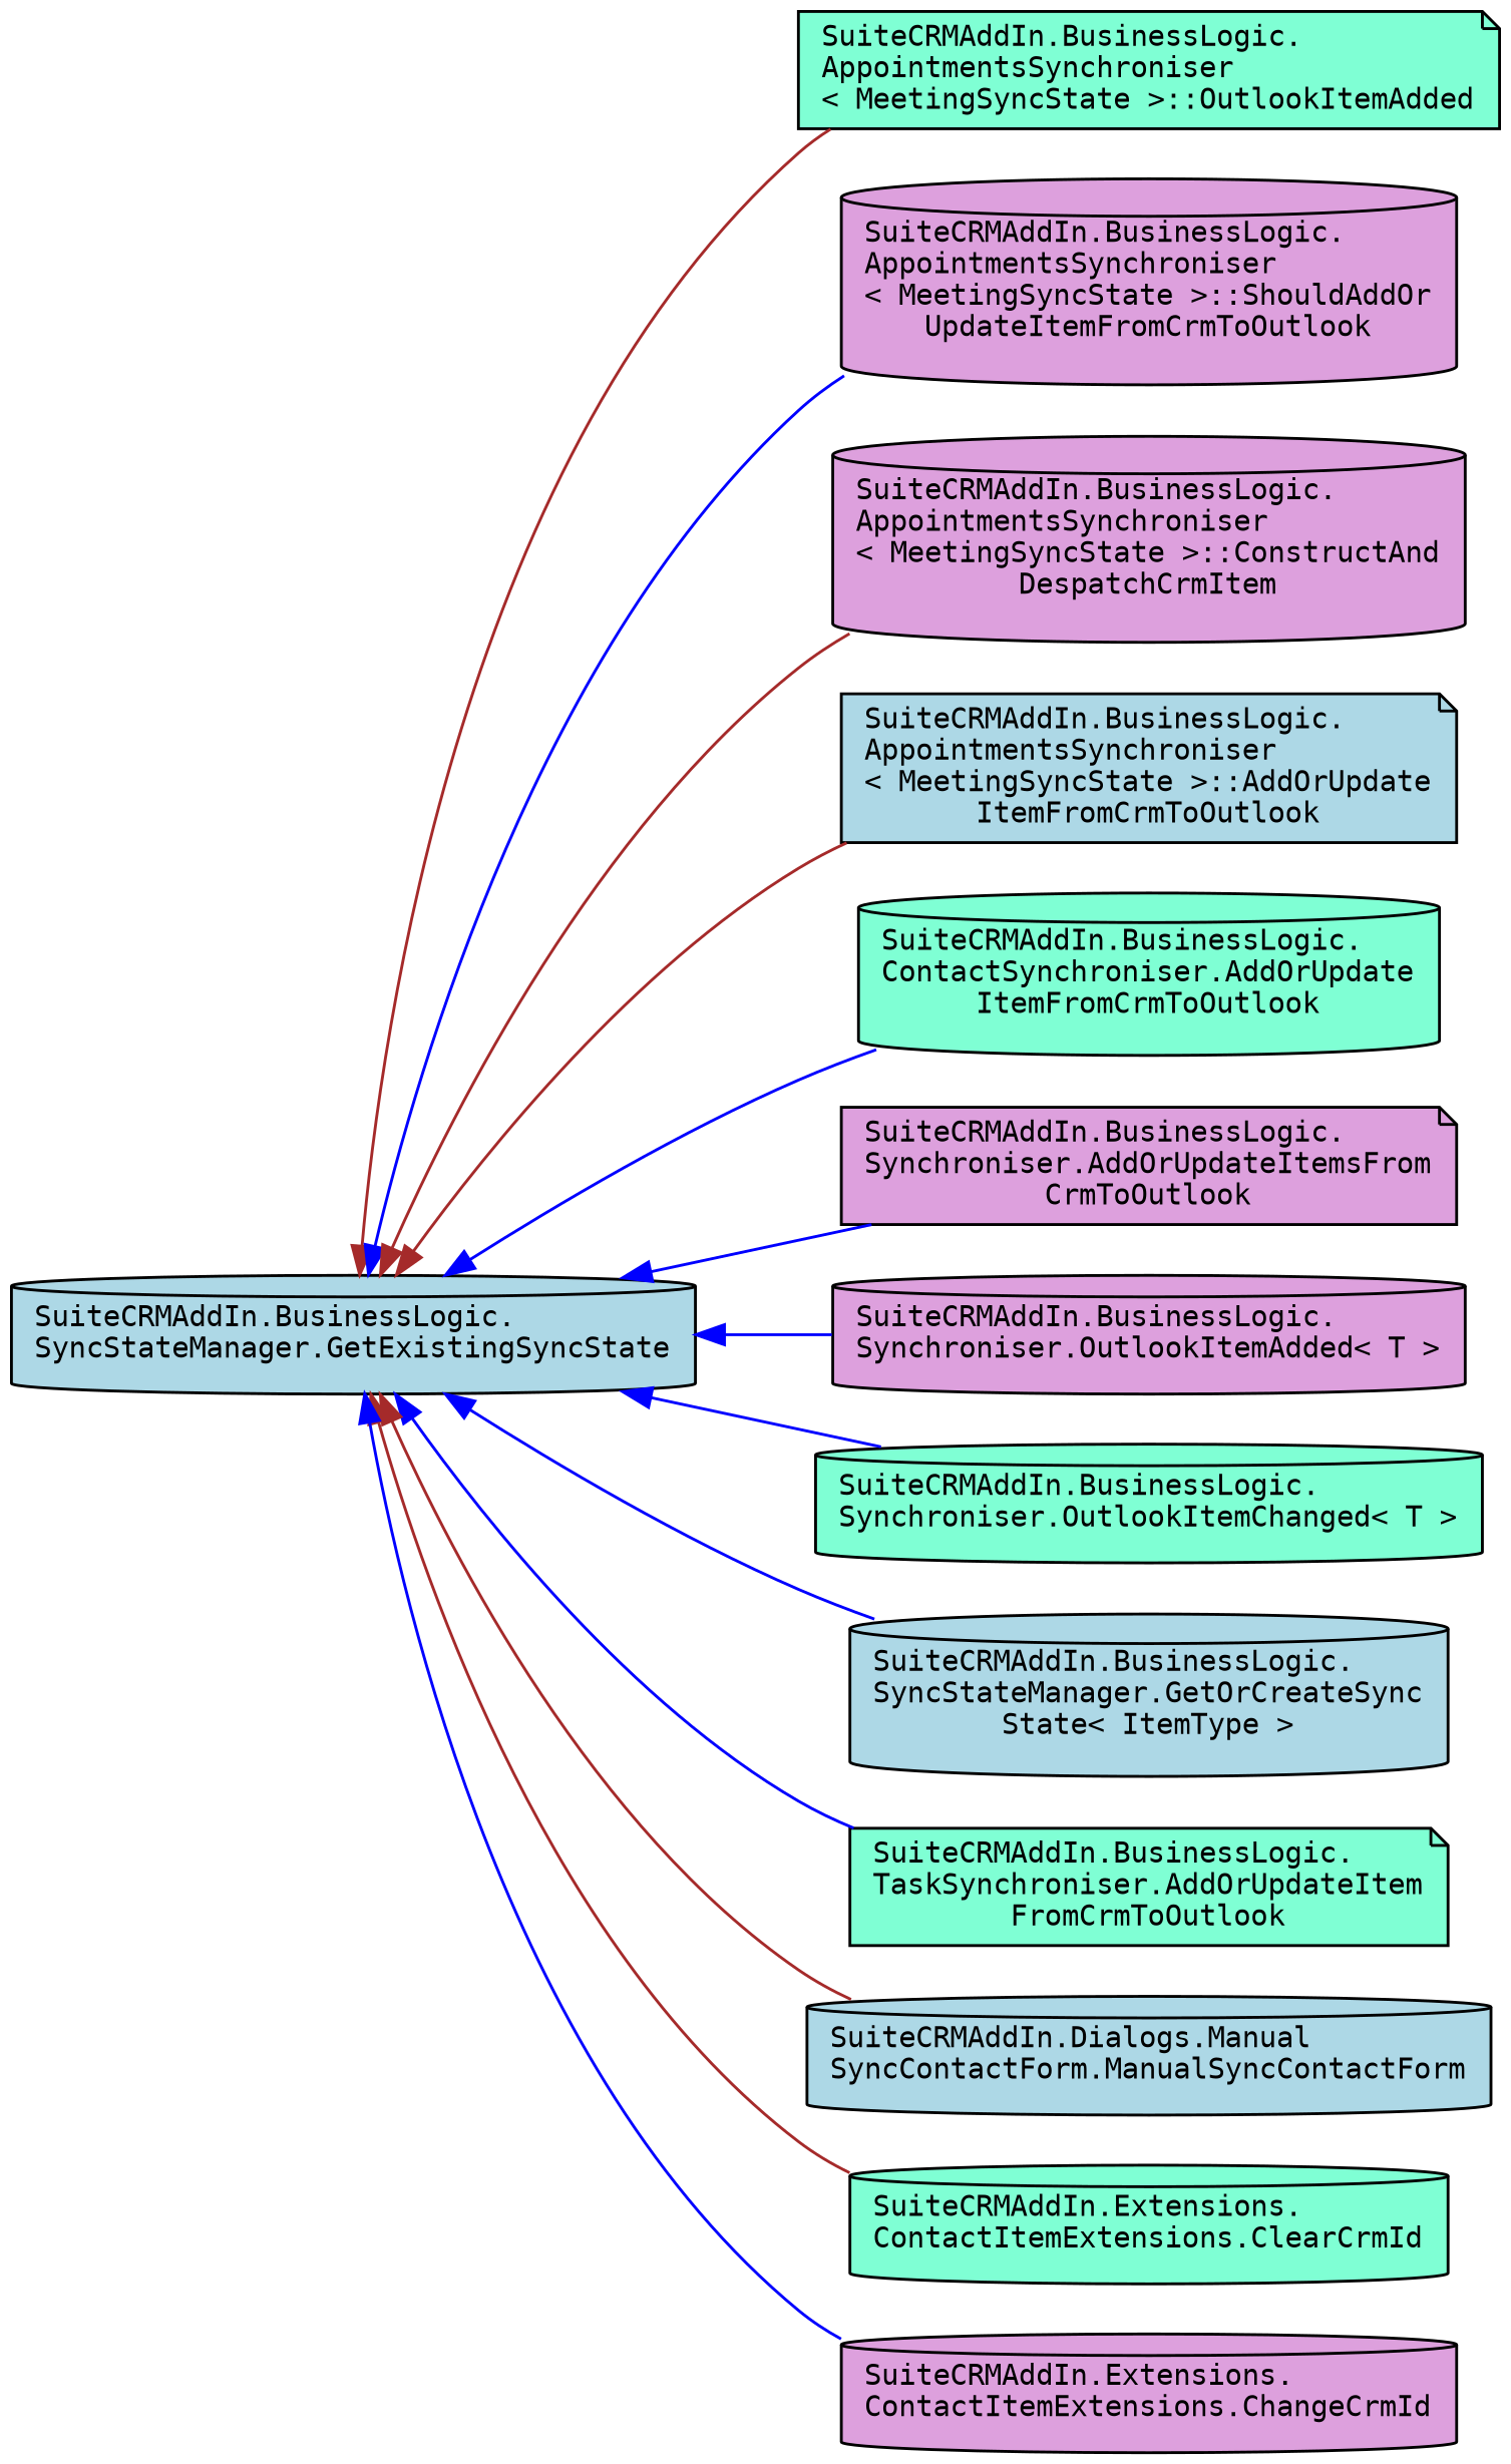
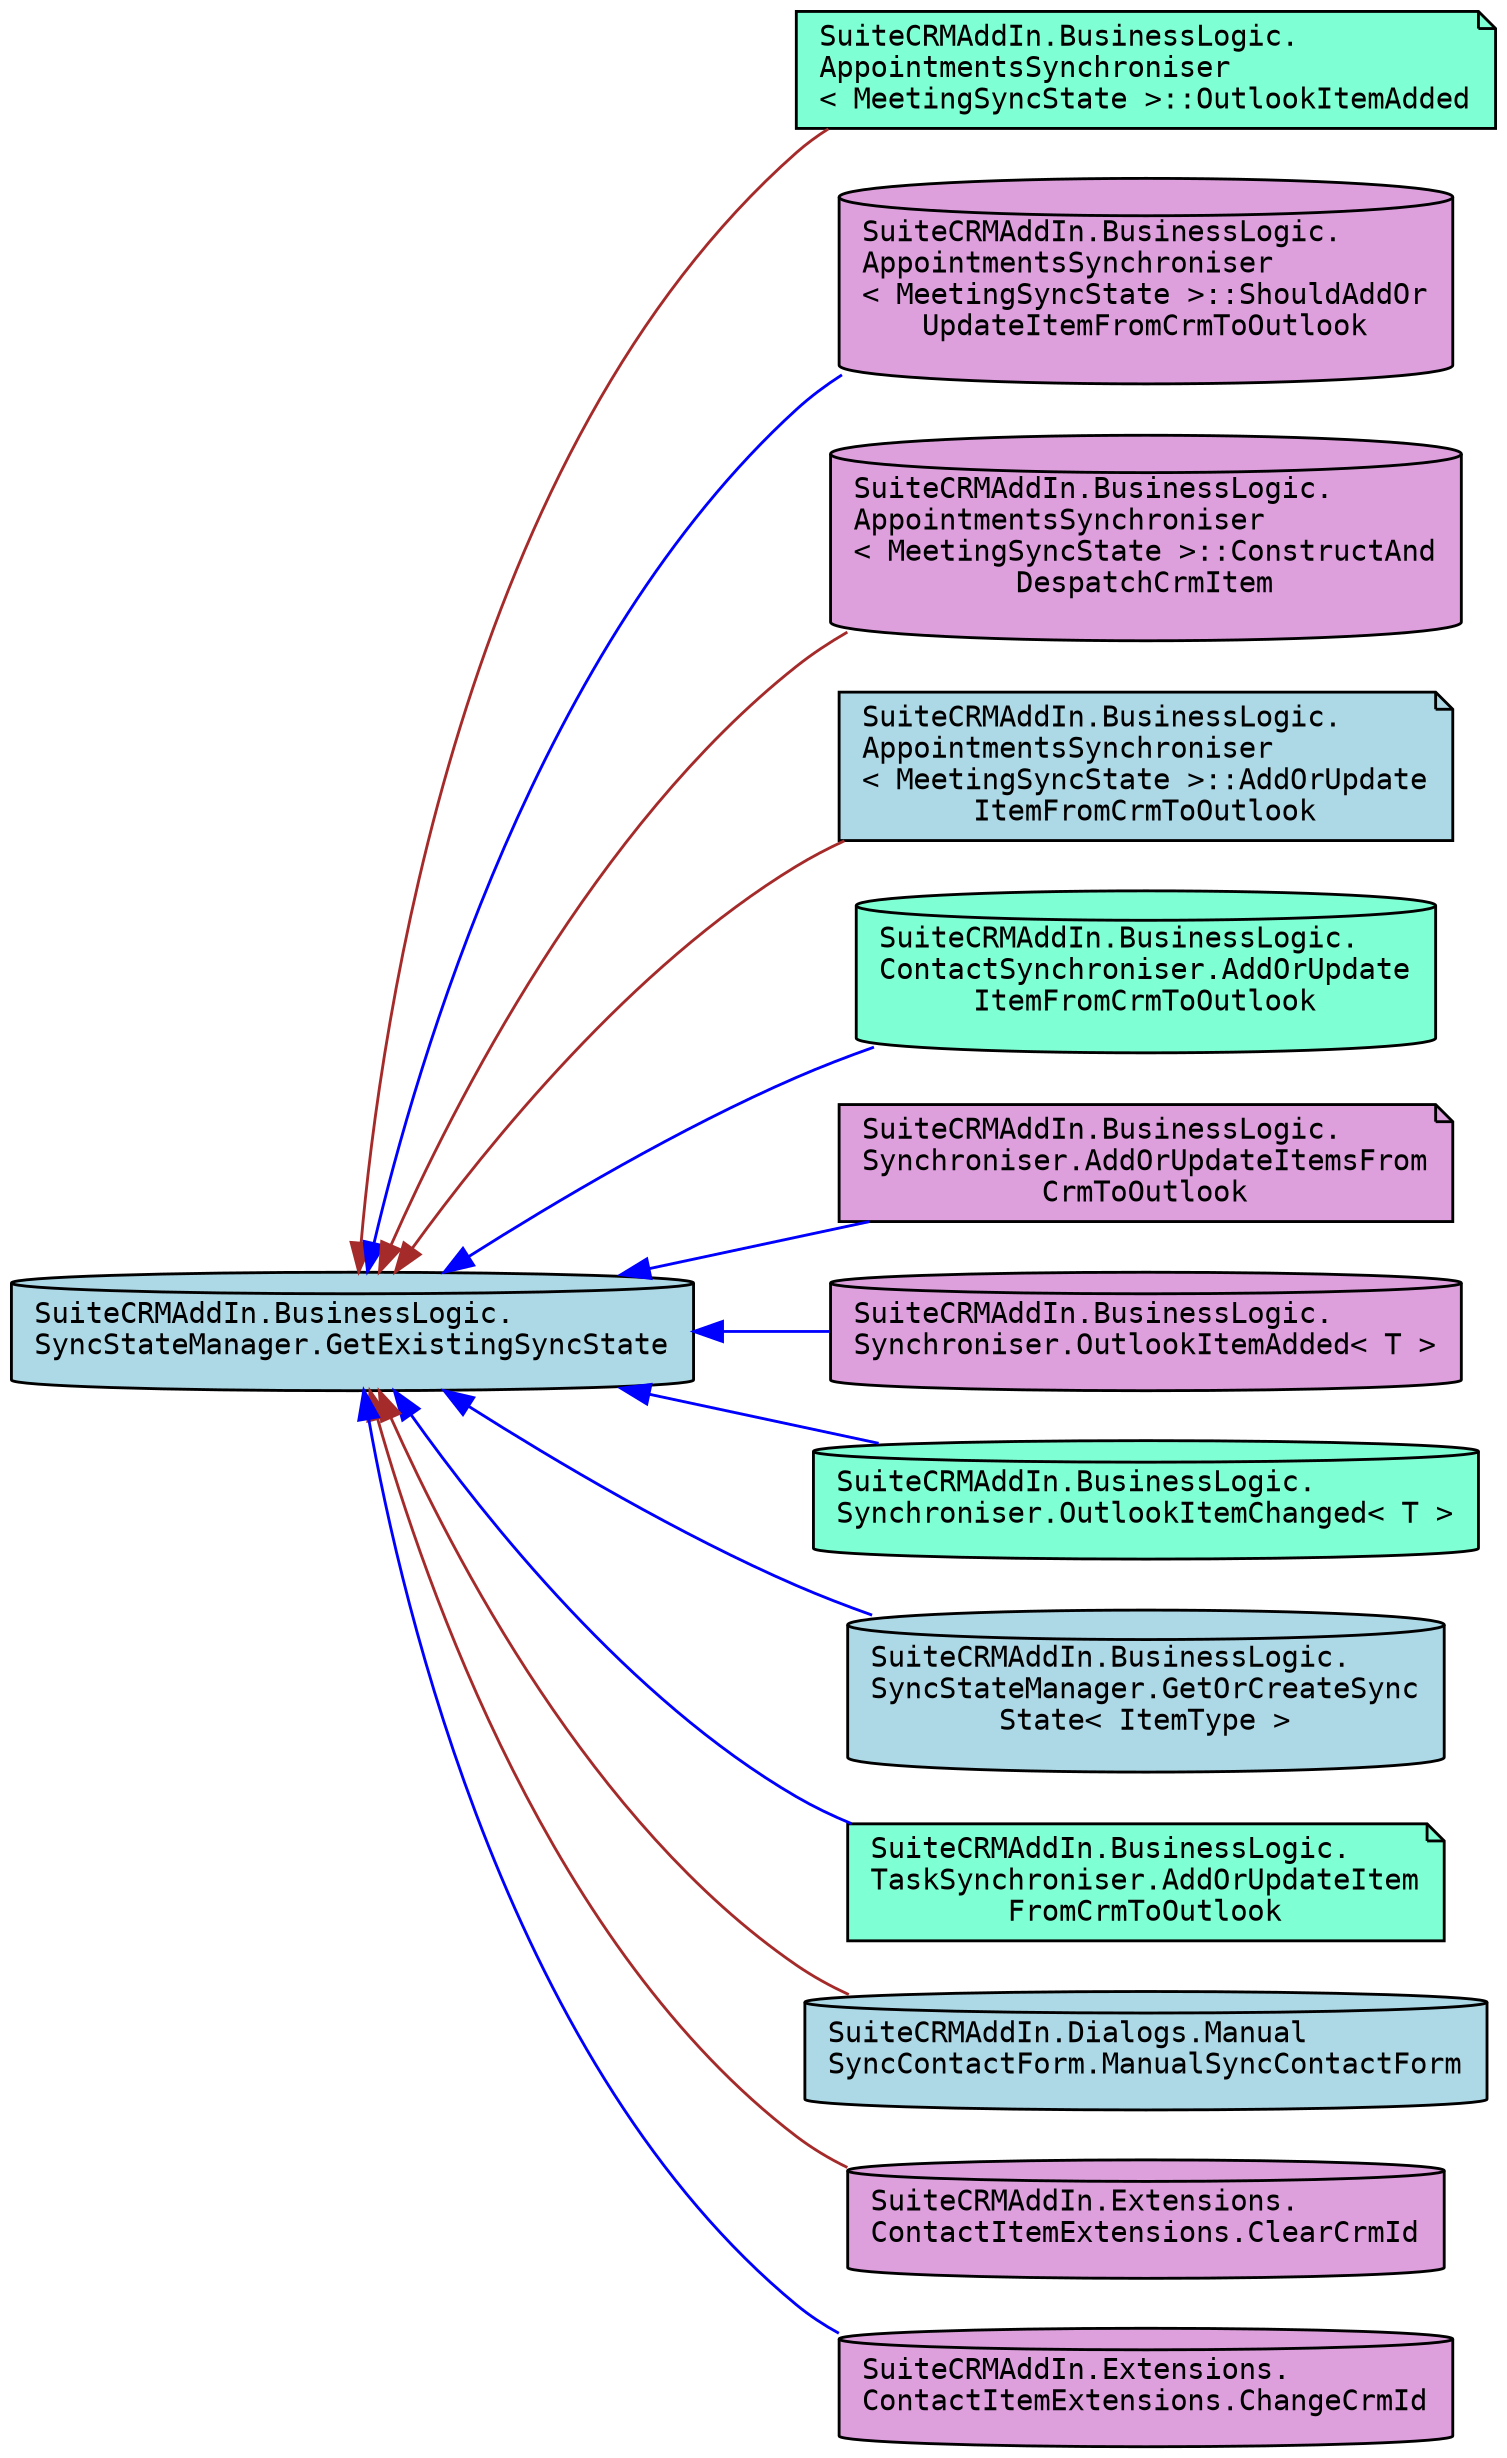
  digraph {
    rankdir=LR
    fontname="DejaVu Sans Mono"
    node [color=black fillcolor=aquamarine fontname="DejaVu Sans Mono" fontsize=10 shape=cylinder style=filled]
    edge [color=blue dir=back fontname="DejaVu Sans Mono" fontsize=10 labelfontname=Helvetica labelfontsize=10 style=solid]
    n1 [fillcolor=lightblue fontcolor=black height=0.2 label="SuiteCRMAddIn.BusinessLogic.\lSyncStateManager.GetExistingSyncState" width=0.4]
    n2 [height=0.2 label="SuiteCRMAddIn.BusinessLogic.\lAppointmentsSynchroniser\l\< MeetingSyncState \>::OutlookItemAdded" shape=note width=0.4]
    n3 [fillcolor=plum height=0.2 label="SuiteCRMAddIn.BusinessLogic.\lAppointmentsSynchroniser\l\< MeetingSyncState \>::ShouldAddOr\lUpdateItemFromCrmToOutlook" width=0.4]
    n4 [fillcolor=plum height=0.2 label="SuiteCRMAddIn.BusinessLogic.\lAppointmentsSynchroniser\l\< MeetingSyncState \>::ConstructAnd\lDespatchCrmItem" width=0.4]
    n5 [fillcolor=lightblue height=0.2 label="SuiteCRMAddIn.BusinessLogic.\lAppointmentsSynchroniser\l\< MeetingSyncState \>::AddOrUpdate\lItemFromCrmToOutlook" shape=note width=0.4]
    n6 [height=0.2 label="SuiteCRMAddIn.BusinessLogic.\lContactSynchroniser.AddOrUpdate\lItemFromCrmToOutlook" width=0.4]
    n7 [fillcolor=plum height=0.2 label="SuiteCRMAddIn.BusinessLogic.\lSynchroniser.AddOrUpdateItemsFrom\lCrmToOutlook" shape=note width=0.4]
    n8 [fillcolor=plum height=0.2 label="SuiteCRMAddIn.BusinessLogic.\lSynchroniser.OutlookItemAdded\< T \>" width=0.4]
    n9 [height=0.2 label="SuiteCRMAddIn.BusinessLogic.\lSynchroniser.OutlookItemChanged\< T \>" width=0.4]
    n10 [fillcolor=lightblue height=0.2 label="SuiteCRMAddIn.BusinessLogic.\lSyncStateManager.GetOrCreateSync\lState\< ItemType \>" width=0.4]
    n11 [height=0.2 label="SuiteCRMAddIn.BusinessLogic.\lTaskSynchroniser.AddOrUpdateItem\lFromCrmToOutlook" shape=note width=0.4]
    n12 [fillcolor=lightblue height=0.2 label="SuiteCRMAddIn.Dialogs.Manual\lSyncContactForm.ManualSyncContactForm" width=0.4]
-   n13 [height=0.2 label="SuiteCRMAddIn.Extensions.\lContactItemExtensions.ClearCrmId" width=0.4]
+   n13 [fillcolor=plum height=0.2 label="SuiteCRMAddIn.Extensions.\lContactItemExtensions.ClearCrmId" width=0.4]
    n14 [fillcolor=plum height=0.2 label="SuiteCRMAddIn.Extensions.\lContactItemExtensions.ChangeCrmId" width=0.4]
    n1 -> n2 [color=brown]
    n1 -> n3
    n1 -> n4 [color=brown]
    n1 -> n5 [color=brown]
    n1 -> n6
    n1 -> n7
    n1 -> n8
    n1 -> n9
    n1 -> n10
    n1 -> n11
    n1 -> n12 [color=brown]
    n1 -> n13 [color=brown]
    n1 -> n14
  }
